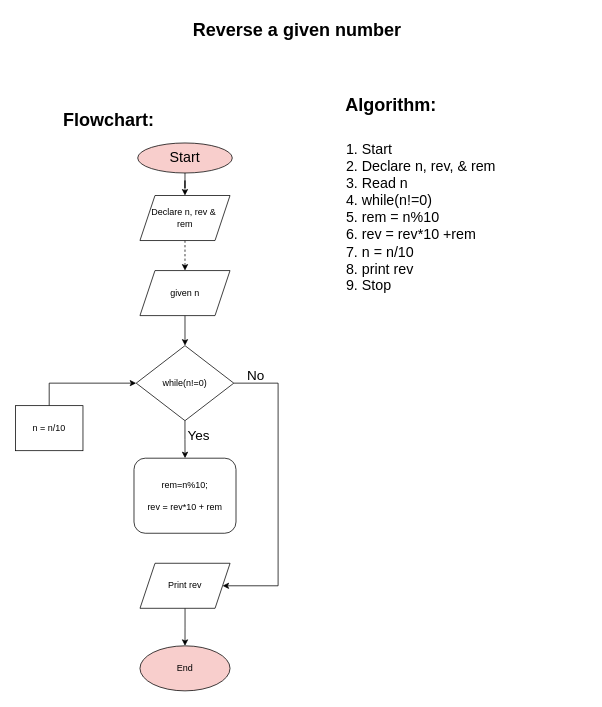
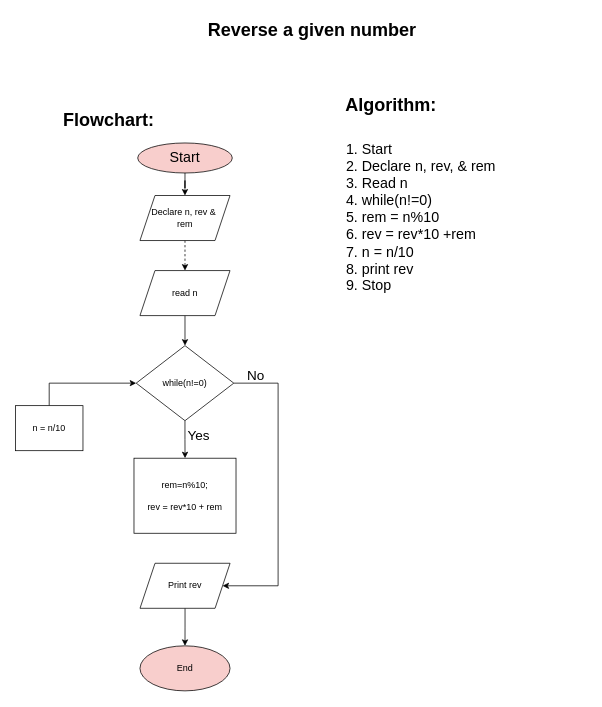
  <mxCell id="0" />
  <mxCell id="1" parent="0" />
  <mxCell id="2" value="" style="edgeStyle=orthogonalEdgeStyle;rounded=0;orthogonalLoop=1;jettySize=auto;html=1;" edge="1" parent="1" source="3" target="15"><mxGeometry relative="1" as="geometry" /></mxCell>
  <mxCell id="3" value="&lt;font style=&quot;font-size: 19px;&quot;&gt;Start&lt;/font&gt;" style="ellipse;whiteSpace=wrap;html=1;fillColor=#f8cecc;" parent="1" vertex="1"><mxGeometry x="182.94" y="190" width="126" height="40" as="geometry" /></mxCell>
  <mxCell id="4" value="Algorithm:" style="text;strokeColor=none;fillColor=none;html=1;fontSize=24;fontStyle=1;verticalAlign=middle;align=center;" parent="1" vertex="1"><mxGeometry x="470" y="120" width="100" height="40" as="geometry" /></mxCell>
  <mxCell id="5" value="Flowchart:" style="text;strokeColor=none;fillColor=none;html=1;fontSize=24;fontStyle=1;verticalAlign=middle;align=center;" parent="1" vertex="1"><mxGeometry x="94" y="140" width="100" height="40" as="geometry" /></mxCell>
- <mxCell id="6" value="Reverse a given number" style="text;strokeColor=none;fillColor=none;html=1;fontSize=24;fontStyle=1;verticalAlign=middle;align=center;" parent="1" vertex="1"><mxGeometry x="30" y="20" width="730" height="40" as="geometry" /></mxCell>
+ <mxCell id="6" value="Reverse a given number" style="text;strokeColor=none;fillColor=none;html=1;fontSize=24;fontStyle=1;verticalAlign=middle;align=center;" parent="1" vertex="1"><mxGeometry x="50" y="20" width="730" height="40" as="geometry" /></mxCell>
  <mxCell id="7" value="&lt;ol&gt;&lt;li&gt;Start&lt;/li&gt;&lt;li&gt;Declare n, rev, &amp;amp; rem&lt;/li&gt;&lt;li&gt;Read n&lt;/li&gt;&lt;li&gt;while(n!=0)&lt;/li&gt;&lt;li&gt;rem = n%10&lt;/li&gt;&lt;li&gt;rev = rev*10 +rem&lt;/li&gt;&lt;li&gt;n = n/10&lt;/li&gt;&lt;li&gt;print rev&lt;/li&gt;&lt;li&gt;Stop&lt;/li&gt;&lt;/ol&gt;" style="text;strokeColor=none;fillColor=none;html=1;whiteSpace=wrap;verticalAlign=middle;overflow=hidden;fontSize=19;" parent="1" vertex="1"><mxGeometry x="440" y="160" width="260" height="260" as="geometry" /></mxCell>
  <mxCell id="8" value="" style="edgeStyle=orthogonalEdgeStyle;rounded=0;orthogonalLoop=1;jettySize=auto;html=1;" edge="1" parent="1" source="9" target="12"><mxGeometry relative="1" as="geometry" /></mxCell>
- <mxCell id="9" value="given n" style="shape=parallelogram;perimeter=parallelogramPerimeter;whiteSpace=wrap;html=1;fixedSize=1;" vertex="1" parent="1"><mxGeometry x="185.94" y="360" width="120" height="60" as="geometry" /></mxCell>
+ <mxCell id="9" value="read n" style="shape=parallelogram;perimeter=parallelogramPerimeter;whiteSpace=wrap;html=1;fixedSize=1;" vertex="1" parent="1"><mxGeometry x="185.94" y="360" width="120" height="60" as="geometry" /></mxCell>
  <mxCell id="10" value="" style="edgeStyle=orthogonalEdgeStyle;rounded=0;orthogonalLoop=1;jettySize=auto;html=1;" edge="1" parent="1" source="12" target="13"><mxGeometry relative="1" as="geometry" /></mxCell>
  <mxCell id="11" style="edgeStyle=orthogonalEdgeStyle;rounded=0;orthogonalLoop=1;jettySize=auto;html=1;entryX=1;entryY=0.5;entryDx=0;entryDy=0;" edge="1" parent="1" source="12" target="19"><mxGeometry relative="1" as="geometry"><Array as="points"><mxPoint x="370" y="510" /><mxPoint x="370" y="780" /></Array></mxGeometry></mxCell>
  <mxCell id="12" value="while(n!=0)" style="rhombus;whiteSpace=wrap;html=1;" vertex="1" parent="1"><mxGeometry x="180.94" y="460" width="130" height="100" as="geometry" /></mxCell>
- <mxCell id="13" value="rem=n%10;&lt;br&gt;&lt;br&gt;rev = rev*10 + rem" style="whiteSpace=wrap;html=1;rounded=1;" vertex="1" parent="1"><mxGeometry x="177.97" y="610" width="135.94" height="100" as="geometry" /></mxCell>
+ <mxCell id="13" value="rem=n%10;&lt;br&gt;&lt;br&gt;rev = rev*10 + rem" style="rounded=0;whiteSpace=wrap;html=1;" vertex="1" parent="1"><mxGeometry x="177.97" y="610" width="135.94" height="100" as="geometry" /></mxCell>
  <mxCell id="14" value="" style="edgeStyle=orthogonalEdgeStyle;rounded=0;orthogonalLoop=1;jettySize=auto;html=1;dashed=1;" edge="1" parent="1" source="15" target="9"><mxGeometry relative="1" as="geometry" /></mxCell>
  <mxCell id="15" value="Declare n, rev &amp;amp;&amp;nbsp;&lt;br&gt;rem" style="shape=parallelogram;perimeter=parallelogramPerimeter;whiteSpace=wrap;html=1;fixedSize=1;" vertex="1" parent="1"><mxGeometry x="185.94" y="260" width="120" height="60" as="geometry" /></mxCell>
  <mxCell id="16" style="edgeStyle=orthogonalEdgeStyle;rounded=0;orthogonalLoop=1;jettySize=auto;html=1;entryX=0;entryY=0.5;entryDx=0;entryDy=0;" edge="1" parent="1" source="17" target="12"><mxGeometry relative="1" as="geometry"><Array as="points"><mxPoint x="65" y="510" /></Array></mxGeometry></mxCell>
  <mxCell id="17" value="n = n/10" style="rounded=0;whiteSpace=wrap;html=1;" vertex="1" parent="1"><mxGeometry x="20" y="540" width="90" height="60" as="geometry" /></mxCell>
  <mxCell id="18" value="" style="edgeStyle=orthogonalEdgeStyle;rounded=0;orthogonalLoop=1;jettySize=auto;html=1;" edge="1" parent="1" source="19" target="20"><mxGeometry relative="1" as="geometry" /></mxCell>
  <mxCell id="19" value="Print rev" style="shape=parallelogram;perimeter=parallelogramPerimeter;whiteSpace=wrap;html=1;fixedSize=1;" vertex="1" parent="1"><mxGeometry x="186" y="750" width="120" height="60" as="geometry" /></mxCell>
  <mxCell id="20" value="End" style="ellipse;whiteSpace=wrap;html=1;fillColor=#f8cecc;" vertex="1" parent="1"><mxGeometry x="185.94" y="860" width="120" height="60" as="geometry" /></mxCell>
  <mxCell id="21" value="Yes" style="text;strokeColor=none;fillColor=none;html=1;fontSize=18;fontStyle=0;verticalAlign=middle;align=center;" vertex="1" parent="1"><mxGeometry x="213.91" y="560" width="100" height="40" as="geometry" /></mxCell>
  <mxCell id="22" value="No" style="text;strokeColor=none;fillColor=none;html=1;fontSize=18;fontStyle=0;verticalAlign=middle;align=center;" vertex="1" parent="1"><mxGeometry x="290" y="480" width="100" height="40" as="geometry" /></mxCell>
